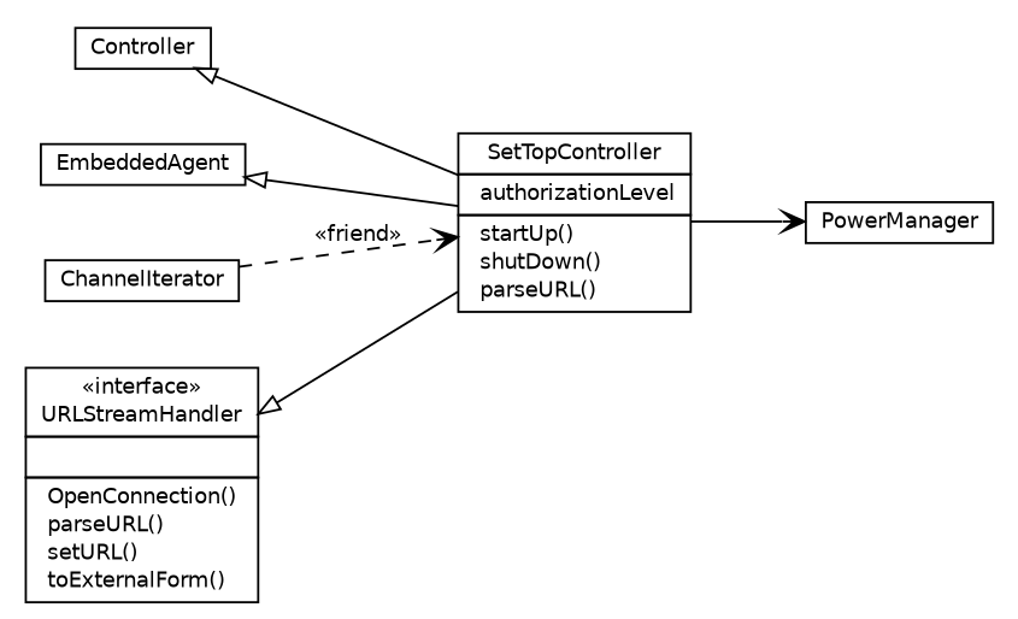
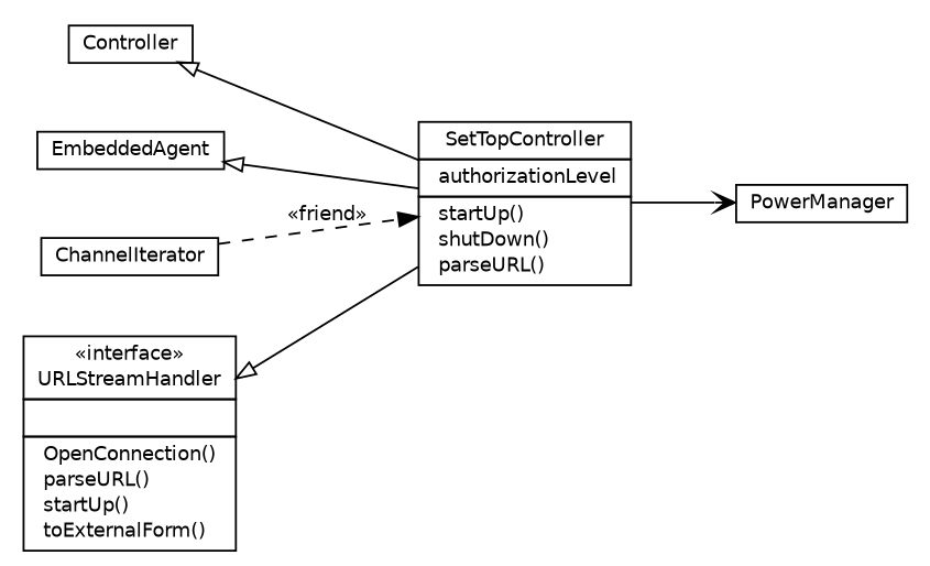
  digraph {
    rankdir=LR
    node [fontcolor=black fontname=Helvetica fontsize=10.0 shape=plaintext]
    edge [arrowtail=empty dir=back fontname=Helvetica fontsize=10 headport=p labelfontname=Helvetica labelfontsize=10 tailport=p]
    n1 [label=<<table border="0" cellborder="1" cellspacing="0" cellpadding="2" port="p"><tr><td><table border="0" cellspacing="0" cellpadding="1"><tr><td> Controller </td></tr></table></td></tr></table>>]
    n2 [label=<<table border="0" cellborder="1" cellspacing="0" cellpadding="2" port="p"><tr><td><table border="0" cellspacing="0" cellpadding="1"><tr><td> SetTopController </td></tr></table></td></tr><tr><td><table border="0" cellspacing="0" cellpadding="1"><tr><td align="left">  authorizationLevel </td></tr></table></td></tr><tr><td><table border="0" cellspacing="0" cellpadding="1"><tr><td align="left">  startUp() </td></tr><tr><td align="left">  shutDown() </td></tr><tr><td align="left">  parseURL() </td></tr></table></td></tr></table>>]
    n3 [label=<<table border="0" cellborder="1" cellspacing="0" cellpadding="2" port="p"><tr><td><table border="0" cellspacing="0" cellpadding="1"><tr><td> PowerManager </td></tr></table></td></tr></table>>]
    n4 [label=<<table border="0" cellborder="1" cellspacing="0" cellpadding="2" port="p"><tr><td><table border="0" cellspacing="0" cellpadding="1"><tr><td> EmbeddedAgent </td></tr></table></td></tr></table>>]
    n5 [label=<<table border="0" cellborder="1" cellspacing="0" cellpadding="2" port="p"><tr><td><table border="0" cellspacing="0" cellpadding="1"><tr><td> ChannelIterator </td></tr></table></td></tr></table>>]
-   n6 [label=<<table border="0" cellborder="1" cellspacing="0" cellpadding="2" port="p"><tr><td><table border="0" cellspacing="0" cellpadding="1"><tr><td> &laquo;interface&raquo; </td></tr><tr><td> URLStreamHandler </td></tr></table></td></tr><tr><td><table border="0" cellspacing="0" cellpadding="1"><tr><td align="left">  </td></tr></table></td></tr><tr><td><table border="0" cellspacing="0" cellpadding="1"><tr><td align="left">  OpenConnection() </td></tr><tr><td align="left">  parseURL() </td></tr><tr><td align="left">  setURL() </td></tr><tr><td align="left">  toExternalForm() </td></tr></table></td></tr></table>>]
+   n6 [label=<<table border="0" cellborder="1" cellspacing="0" cellpadding="2" port="p"><tr><td><table border="0" cellspacing="0" cellpadding="1"><tr><td> &laquo;interface&raquo; </td></tr><tr><td> URLStreamHandler </td></tr></table></td></tr><tr><td><table border="0" cellspacing="0" cellpadding="1"><tr><td align="left">  </td></tr></table></td></tr><tr><td><table border="0" cellspacing="0" cellpadding="1"><tr><td align="left">  OpenConnection() </td></tr><tr><td align="left">  parseURL() </td></tr><tr><td align="left">  startUp() </td></tr><tr><td align="left">  toExternalForm() </td></tr></table></td></tr></table>>]
    n1 -> n2
    n2 -> n3 [arrowhead=open color=black fontcolor=black fontsize=10.0 arrowtail="" dir=""]
    n4 -> n2
-   n5 -> n2 [arrowhead=open color=black fontcolor=black fontsize=10.0 label="&laquo;friend&raquo;" style=dashed arrowtail="" dir=""]
+   n5 -> n2 [arrowhead=normal color=black fontcolor=black fontsize=10.0 label="&laquo;friend&raquo;" style=dashed arrowtail="" dir=""]
    n6 -> n2 [style=solid]
  }
